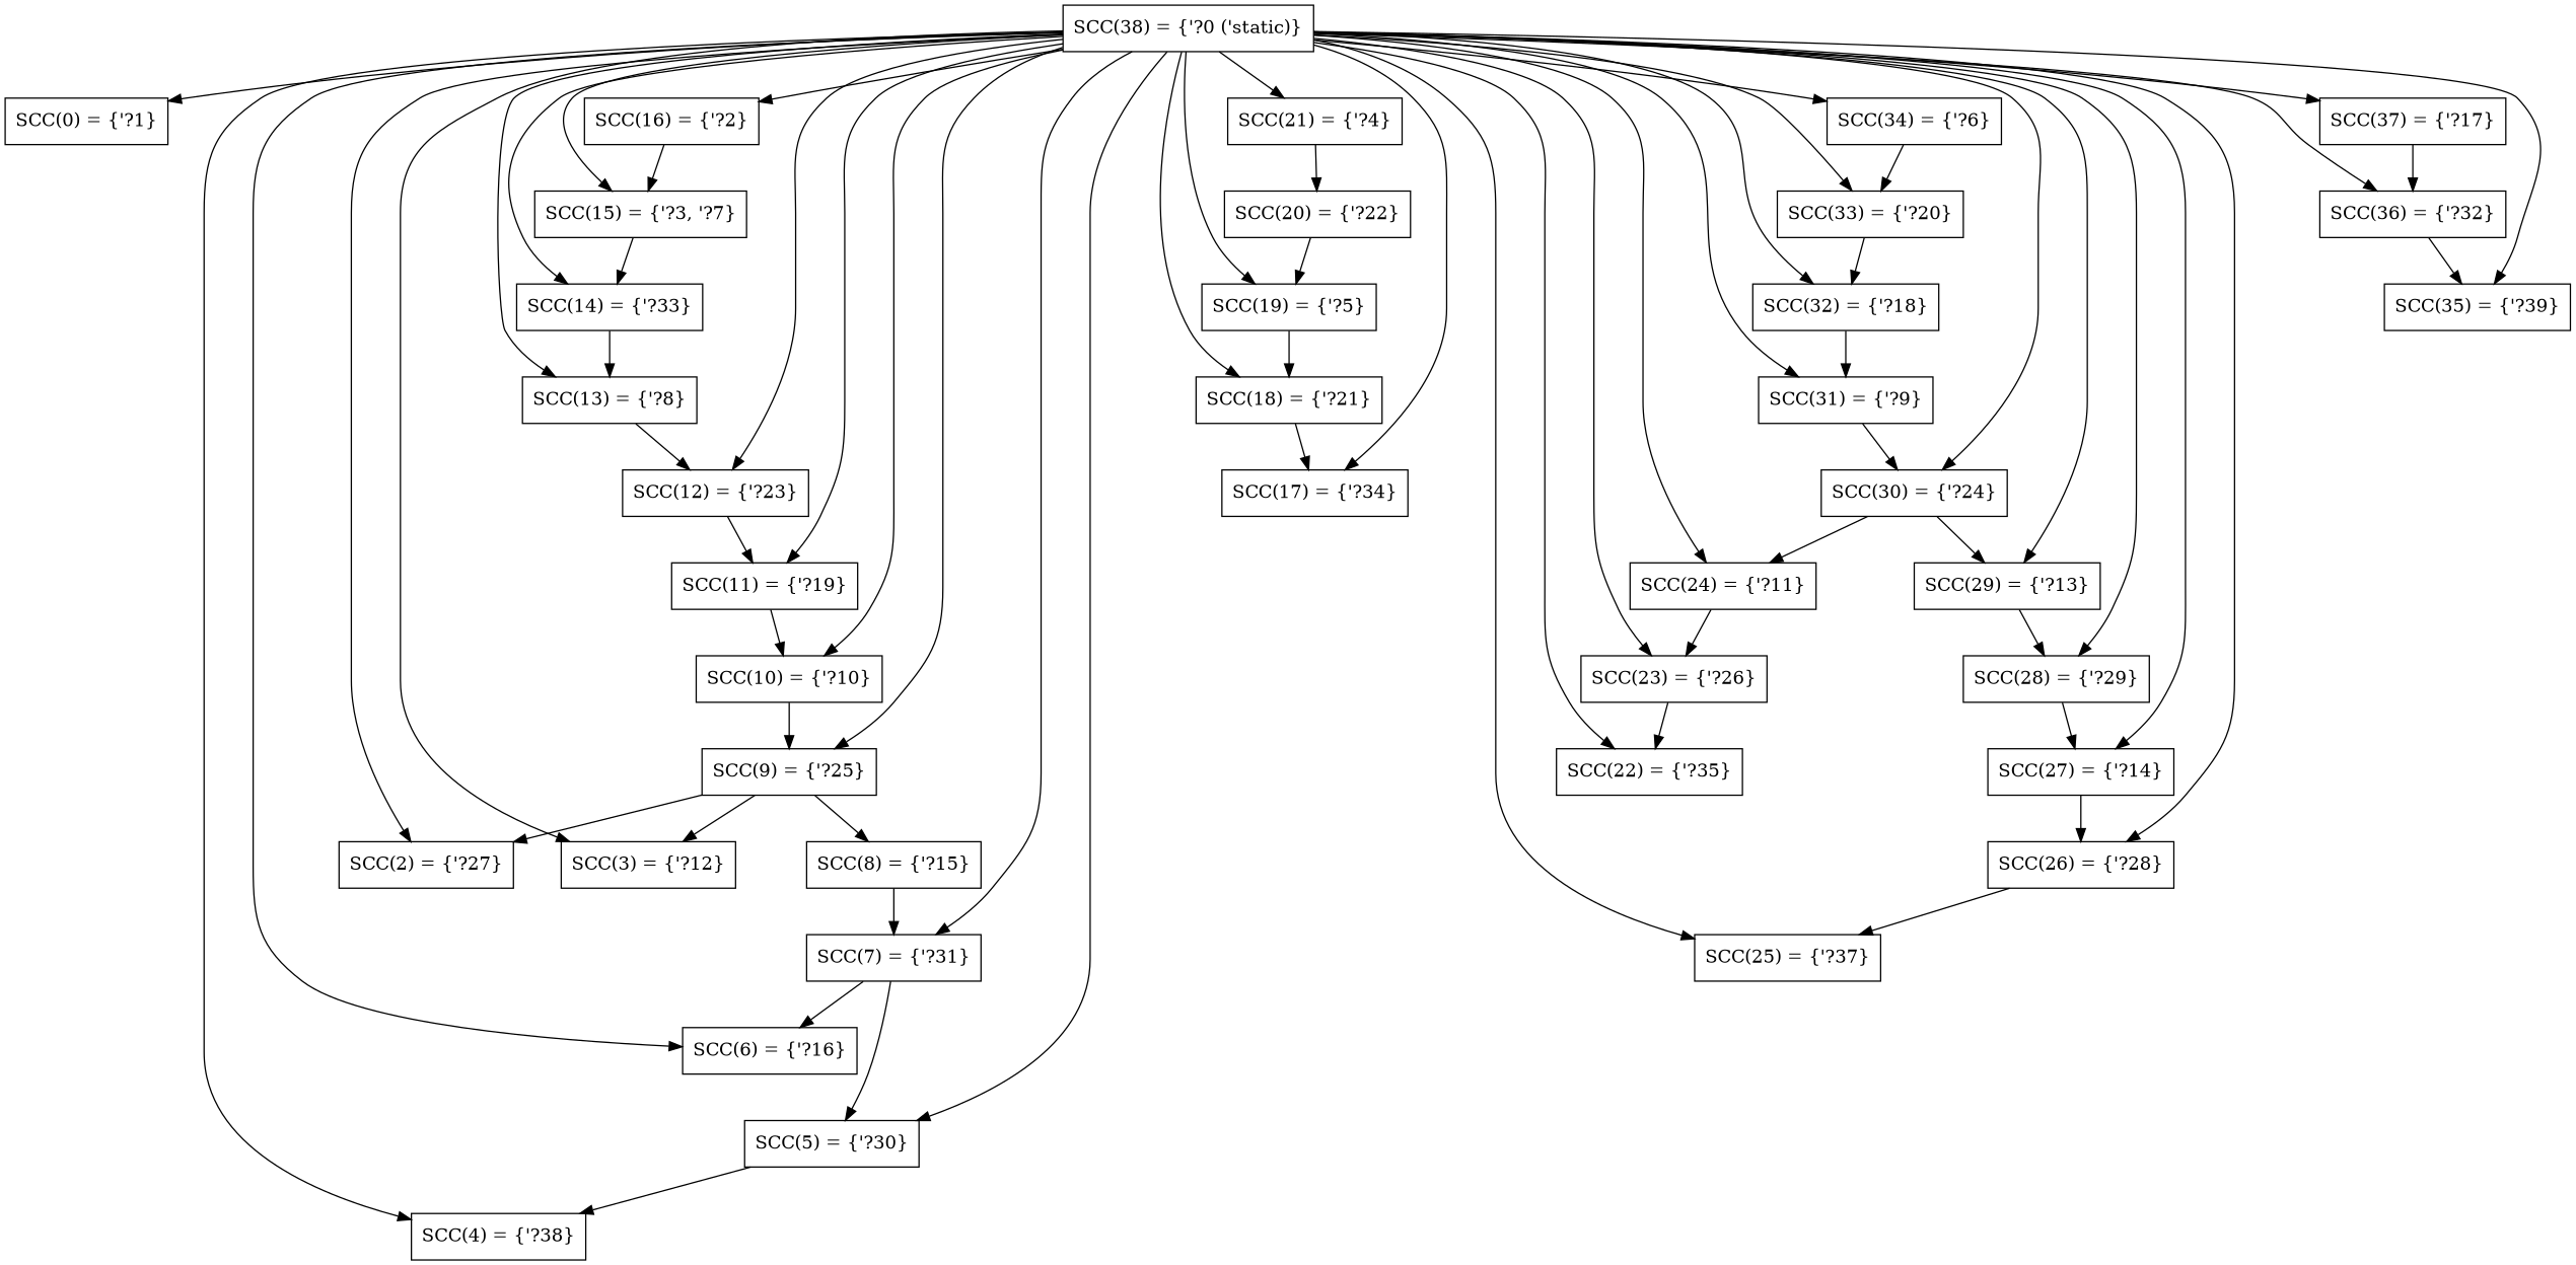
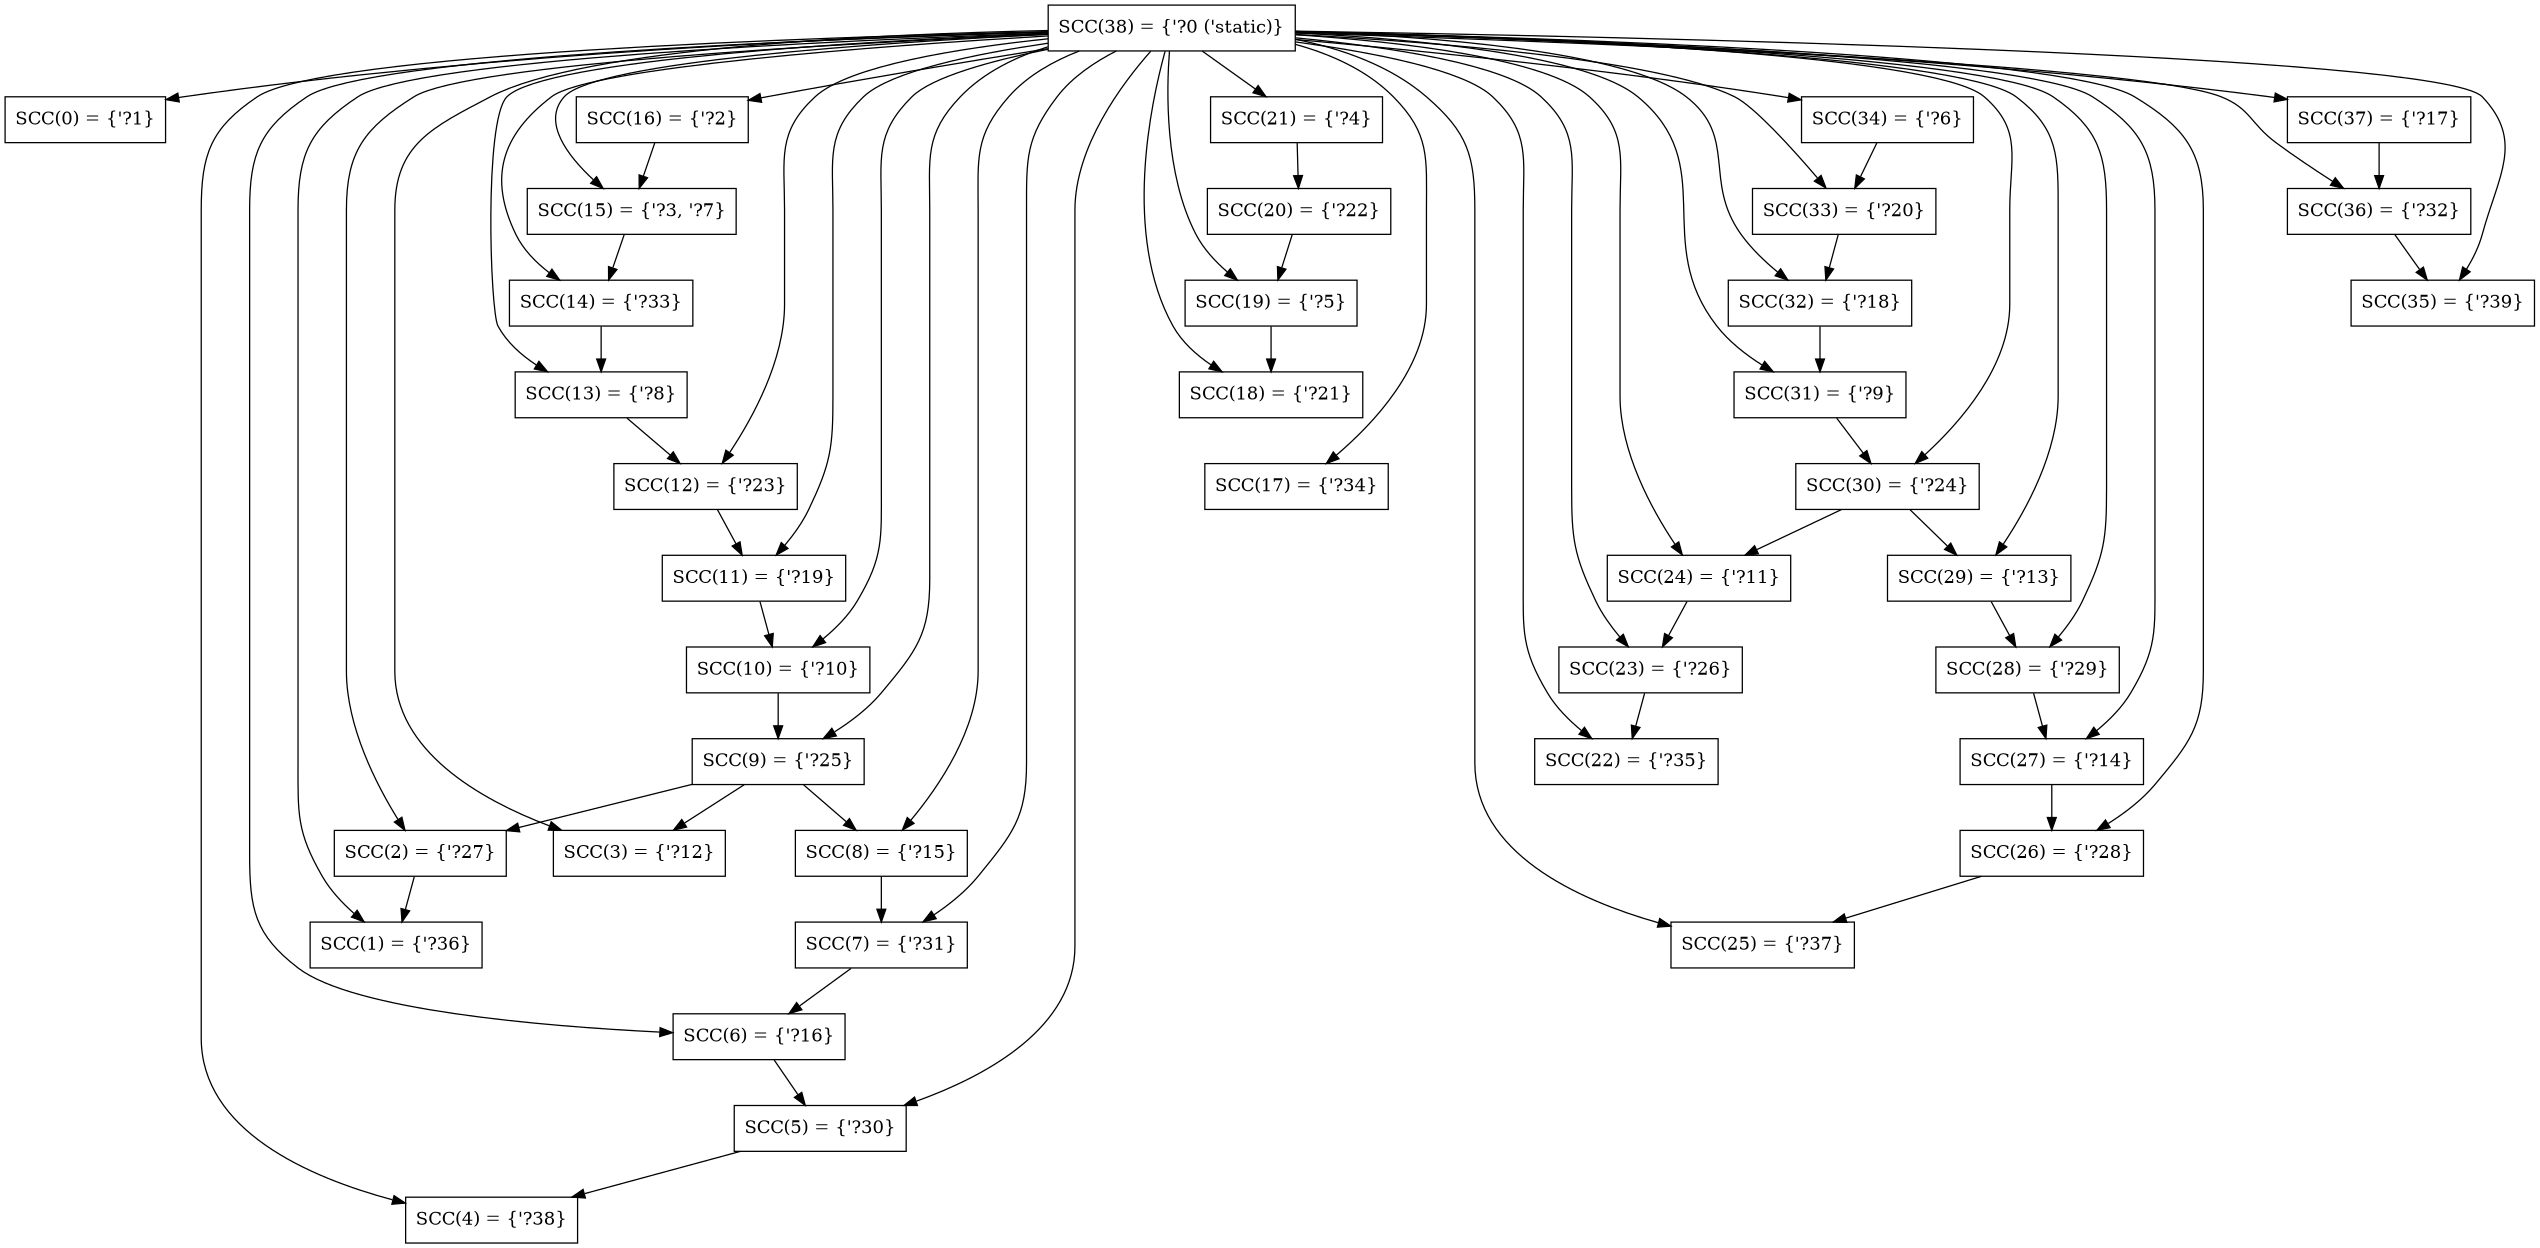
  digraph {
    node [shape=box]
    n1 [label="SCC(0) = {\'?1}"]
+   n2 [label="SCC(1) = {\'?36}"]
    n3 [label="SCC(2) = {\'?27}"]
    n4 [label="SCC(3) = {\'?12}"]
    n5 [label="SCC(4) = {\'?38}"]
    n6 [label="SCC(5) = {\'?30}"]
    n7 [label="SCC(6) = {\'?16}"]
    n8 [label="SCC(7) = {\'?31}"]
    n9 [label="SCC(8) = {\'?15}"]
    n10 [label="SCC(9) = {\'?25}"]
    n11 [label="SCC(10) = {\'?10}"]
    n12 [label="SCC(11) = {\'?19}"]
    n13 [label="SCC(12) = {\'?23}"]
    n14 [label="SCC(13) = {\'?8}"]
    n15 [label="SCC(14) = {\'?33}"]
    n16 [label="SCC(15) = {\'?3, \'?7}"]
    n17 [label="SCC(16) = {\'?2}"]
    n18 [label="SCC(17) = {\'?34}"]
    n19 [label="SCC(18) = {\'?21}"]
    n20 [label="SCC(19) = {\'?5}"]
    n21 [label="SCC(20) = {\'?22}"]
    n22 [label="SCC(21) = {\'?4}"]
    n23 [label="SCC(22) = {\'?35}"]
    n24 [label="SCC(23) = {\'?26}"]
    n25 [label="SCC(24) = {\'?11}"]
    n26 [label="SCC(25) = {\'?37}"]
    n27 [label="SCC(26) = {\'?28}"]
    n28 [label="SCC(27) = {\'?14}"]
    n29 [label="SCC(28) = {\'?29}"]
    n30 [label="SCC(29) = {\'?13}"]
    n31 [label="SCC(30) = {\'?24}"]
    n32 [label="SCC(31) = {\'?9}"]
    n33 [label="SCC(32) = {\'?18}"]
    n34 [label="SCC(33) = {\'?20}"]
    n35 [label="SCC(34) = {\'?6}"]
    n36 [label="SCC(35) = {\'?39}"]
    n37 [label="SCC(36) = {\'?32}"]
    n38 [label="SCC(37) = {\'?17}"]
    n39 [label="SCC(38) = {\'?0 (\'static)}"]
+   n3 -> n2
    n6 -> n5
-   n8 -> n6
+   n7 -> n6
    n8 -> n7
    n9 -> n8
    n10 -> n3
    n10 -> n4
    n10 -> n9
    n11 -> n10
    n12 -> n11
    n13 -> n12
    n14 -> n13
    n15 -> n14
    n16 -> n15
    n17 -> n16
-   n19 -> n18
    n20 -> n19
    n21 -> n20
    n22 -> n21
    n24 -> n23
    n25 -> n24
    n27 -> n26
    n28 -> n27
    n29 -> n28
    n30 -> n29
    n31 -> n25
    n31 -> n30
    n32 -> n31
    n33 -> n32
    n34 -> n33
    n35 -> n34
    n37 -> n36
    n38 -> n37
    n39 -> n1
+   n39 -> n2
    n39 -> n3
    n39 -> n4
    n39 -> n5
    n39 -> n6
    n39 -> n7
    n39 -> n8
+   n39 -> n9
    n39 -> n10
    n39 -> n11
    n39 -> n12
    n39 -> n13
    n39 -> n14
    n39 -> n15
    n39 -> n16
    n39 -> n17
    n39 -> n18
    n39 -> n19
    n39 -> n20
    n39 -> n22
    n39 -> n23
    n39 -> n24
    n39 -> n25
    n39 -> n26
    n39 -> n27
    n39 -> n28
    n39 -> n29
    n39 -> n30
    n39 -> n31
    n39 -> n32
    n39 -> n33
    n39 -> n34
    n39 -> n35
    n39 -> n36
    n39 -> n37
    n39 -> n38
  }
